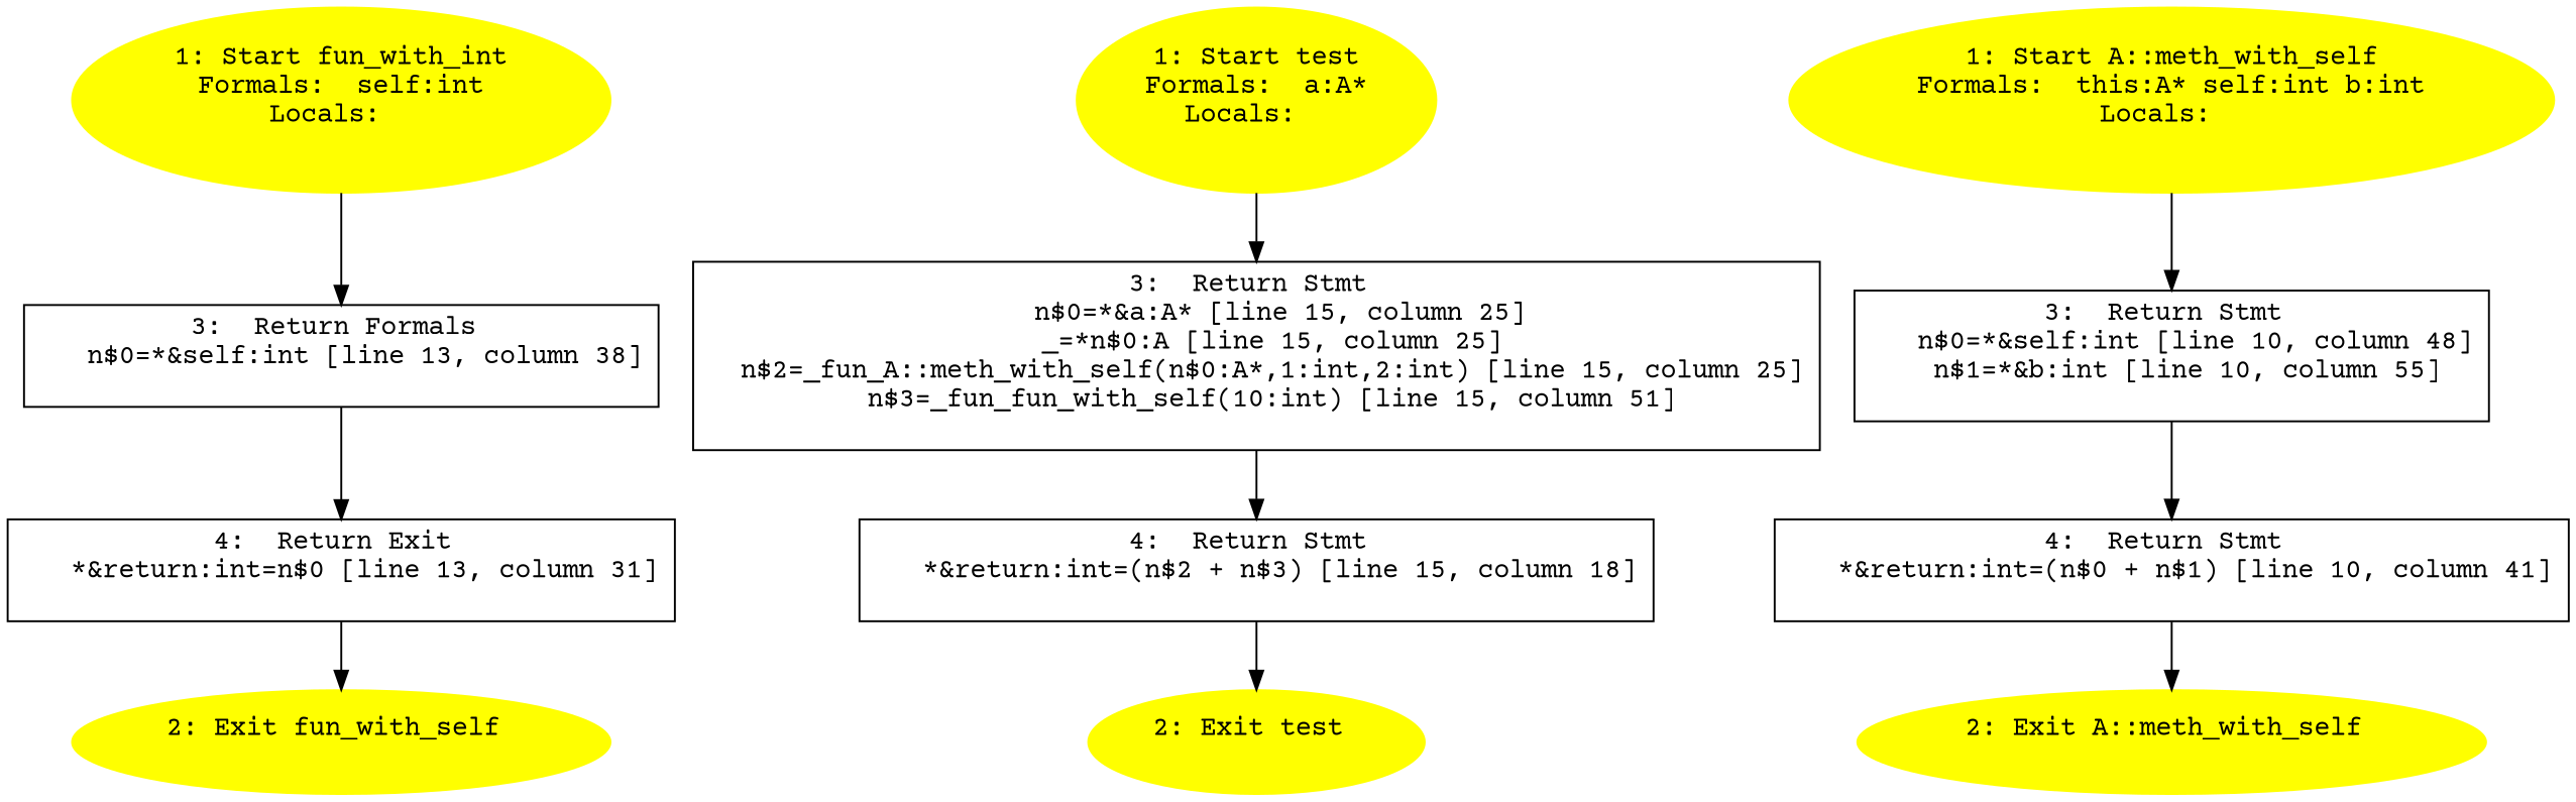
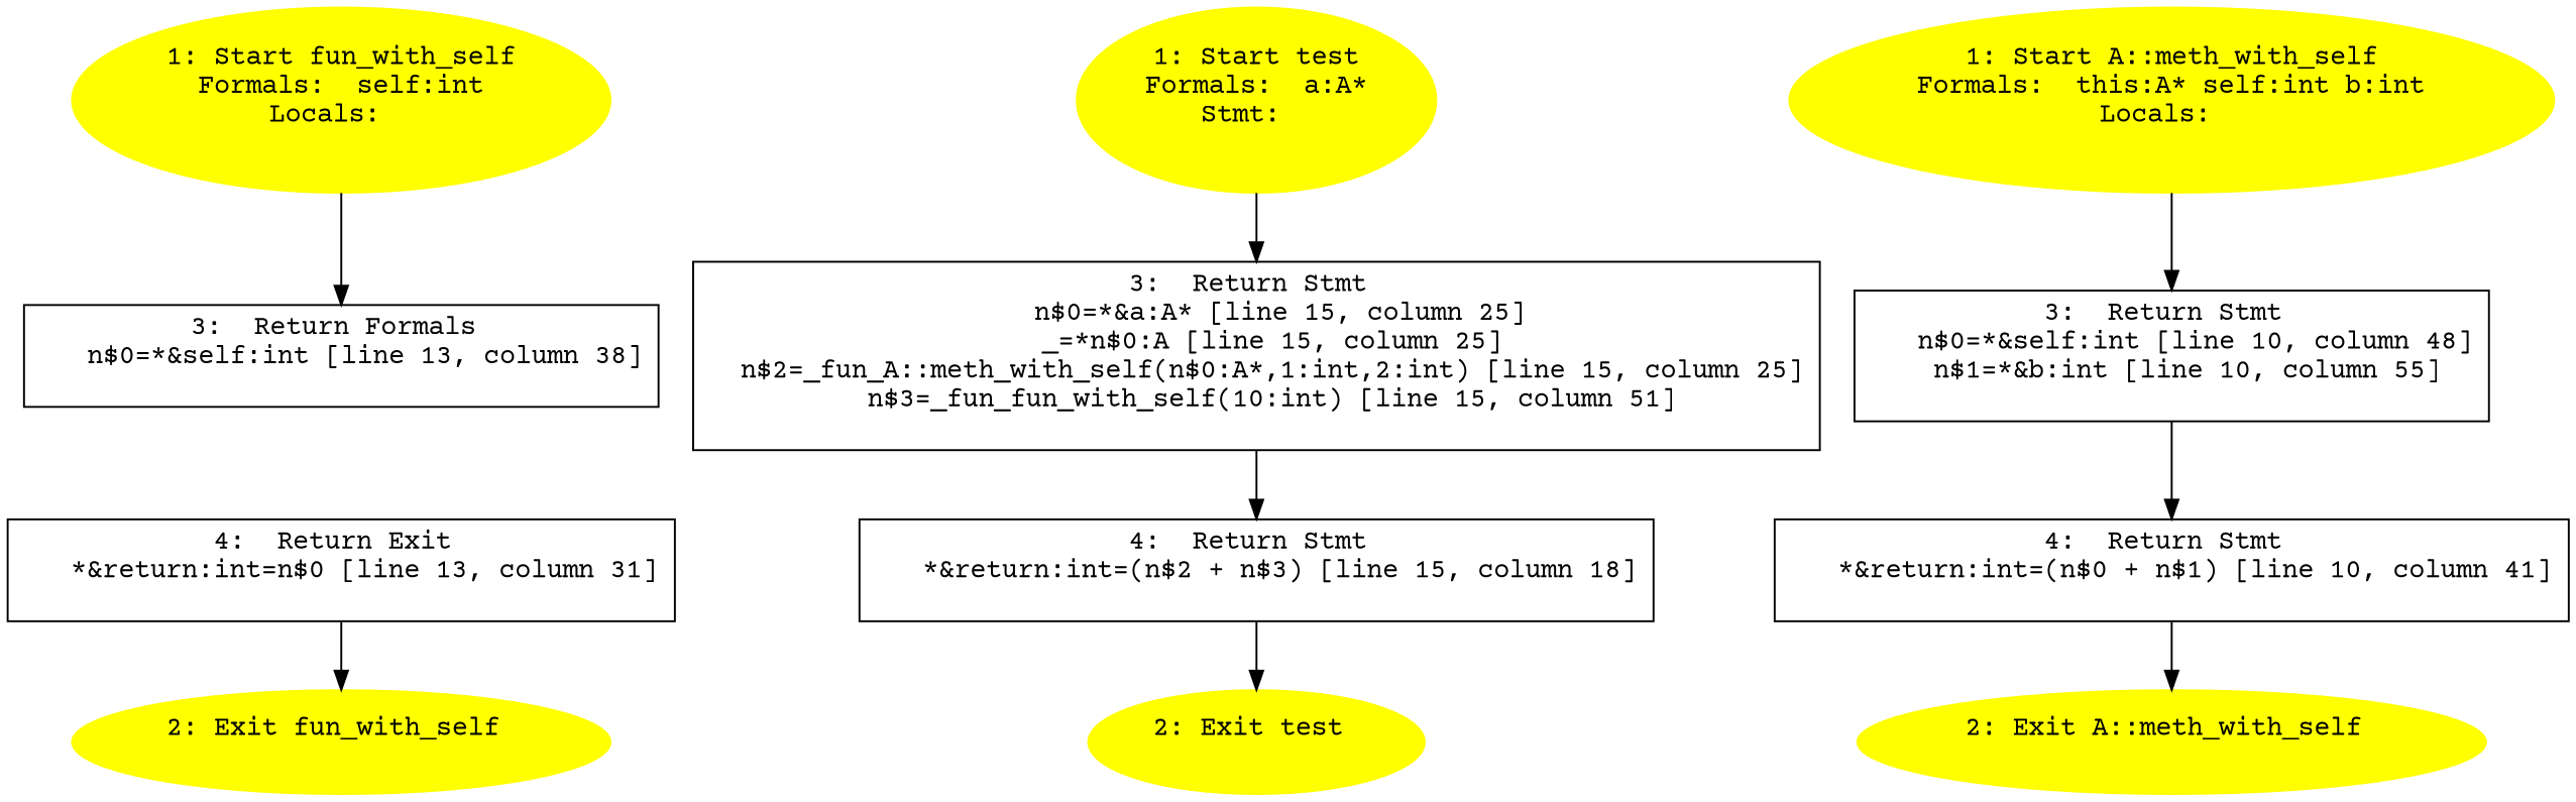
  digraph {
    fontname="Courier Prime"
    node [fontname="Courier Prime"]
    edge [fontname="Courier Prime"]
-   n1 [color=yellow label="1: Start fun_with_int\nFormals:  self:int\nLocals:  \n  " style=filled]
+   n1 [color=yellow label="1: Start fun_with_self\nFormals:  self:int\nLocals:  \n  " style=filled]
    n2 [label="3:  Return Formals \n   n$0=*&self:int [line 13, column 38]\n " shape=box]
    n3 [label="4:  Return Exit \n   *&return:int=n$0 [line 13, column 31]\n " shape=box]
    n4 [color=yellow label="2: Exit fun_with_self \n  " style=filled]
-   n5 [color=yellow label="1: Start test\nFormals:  a:A*\nLocals:  \n  " style=filled]
+   n5 [color=yellow label="1: Start test\nFormals:  a:A*\nStmt:  \n  " style=filled]
    n6 [label="3:  Return Stmt \n   n$0=*&a:A* [line 15, column 25]\n  _=*n$0:A [line 15, column 25]\n  n$2=_fun_A::meth_with_self(n$0:A*,1:int,2:int) [line 15, column 25]\n  n$3=_fun_fun_with_self(10:int) [line 15, column 51]\n " shape=box]
    n7 [label="4:  Return Stmt \n   *&return:int=(n$2 + n$3) [line 15, column 18]\n " shape=box]
    n8 [color=yellow label="2: Exit test \n  " style=filled]
    n9 [color=yellow label="1: Start A::meth_with_self\nFormals:  this:A* self:int b:int\nLocals:  \n  " style=filled]
    n10 [label="3:  Return Stmt \n   n$0=*&self:int [line 10, column 48]\n  n$1=*&b:int [line 10, column 55]\n " shape=box]
    n11 [label="4:  Return Stmt \n   *&return:int=(n$0 + n$1) [line 10, column 41]\n " shape=box]
    n12 [color=yellow label="2: Exit A::meth_with_self \n  " style=filled]
    n1 -> n2
-   n2 -> n3
    n3 -> n4
    n5 -> n6
    n6 -> n7
    n7 -> n8
    n9 -> n10
    n10 -> n11
    n11 -> n12
  }
